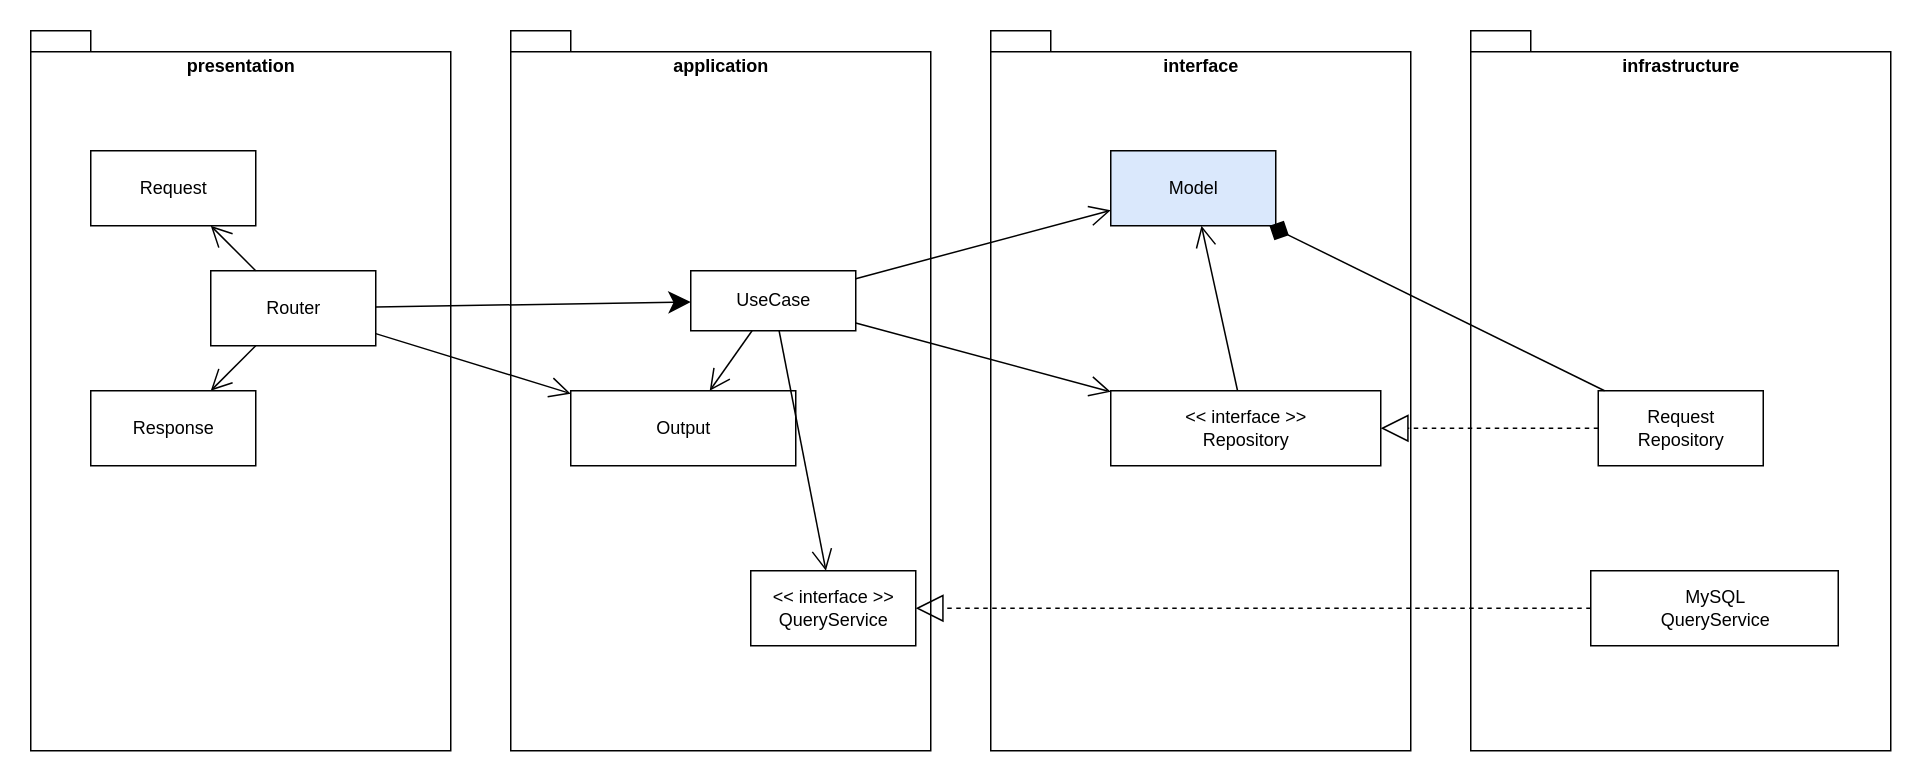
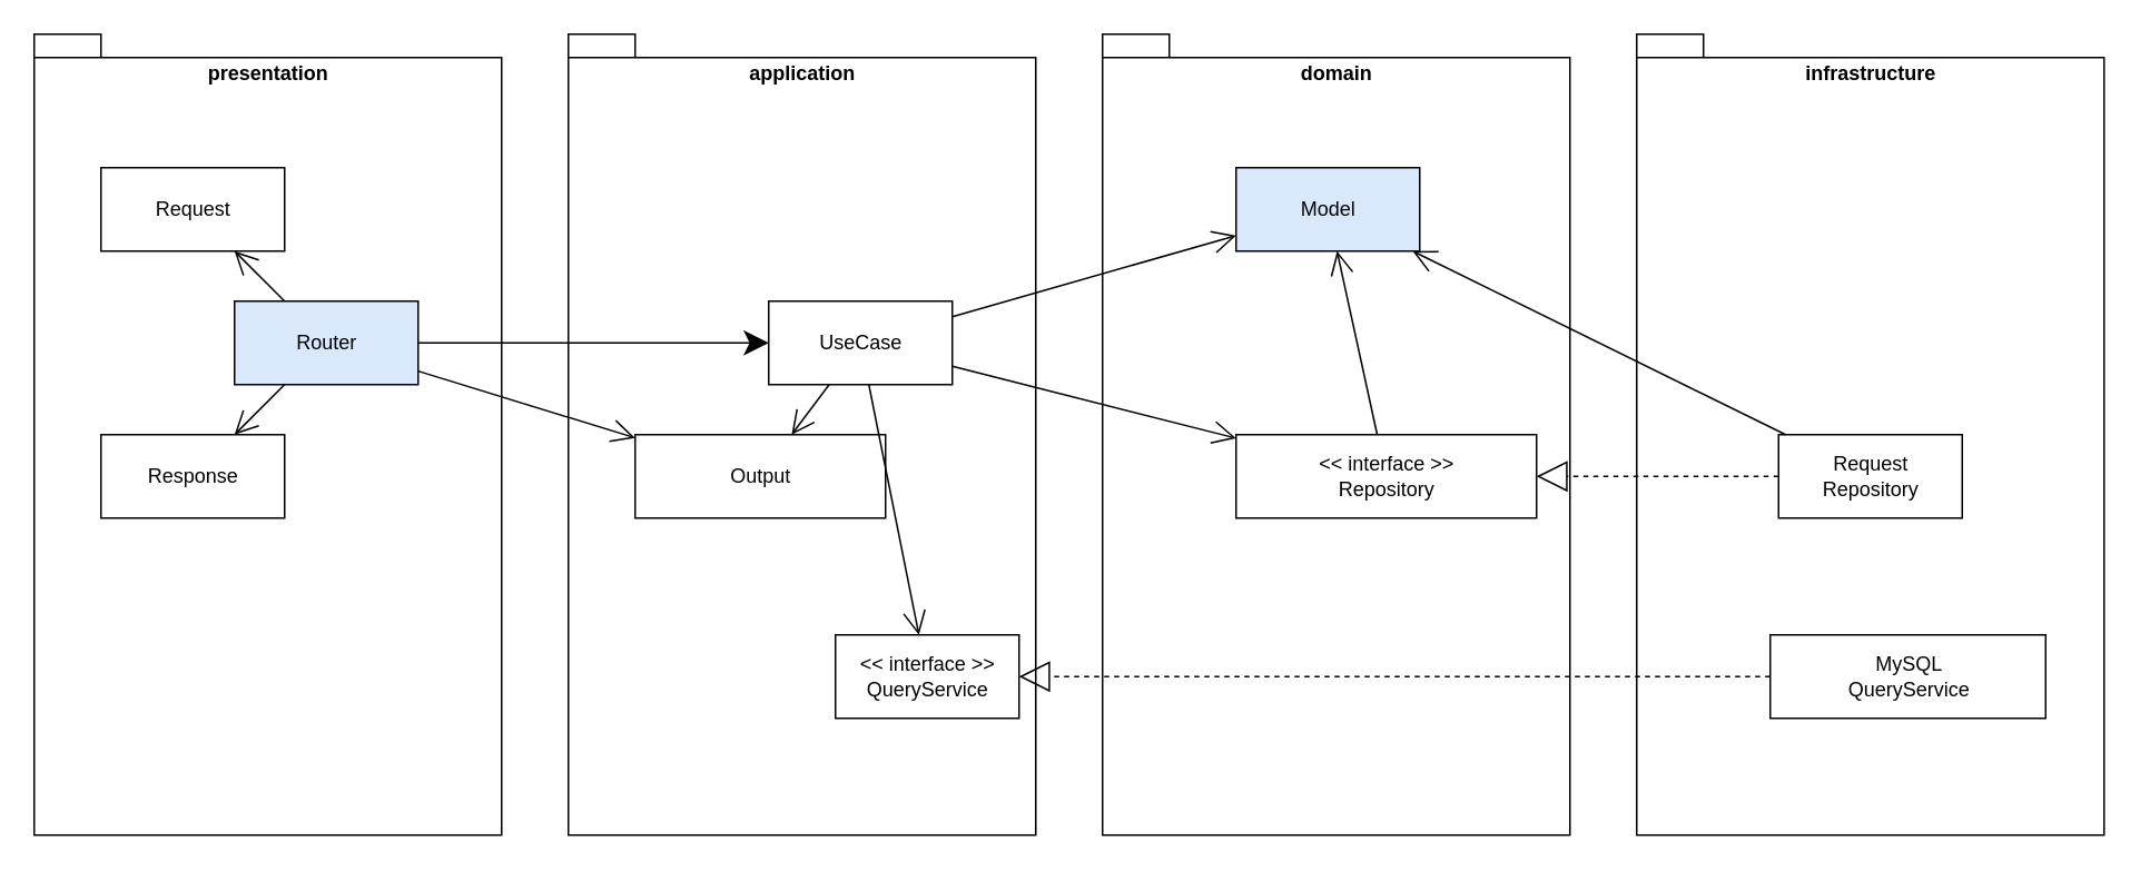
  <mxCell id="0" />
  <mxCell id="1" parent="0" />
- <mxCell id="2" value="interface" style="shape=folder;fontStyle=1;spacingTop=10;tabWidth=40;tabHeight=14;tabPosition=left;html=1;verticalAlign=top;fillColor=none;" parent="1" vertex="1"><mxGeometry x="660" y="20" width="280" height="480" as="geometry" /></mxCell>
+ <mxCell id="2" value="domain" style="shape=folder;fontStyle=1;spacingTop=10;tabWidth=40;tabHeight=14;tabPosition=left;html=1;verticalAlign=top;fillColor=none;" parent="1" vertex="1"><mxGeometry x="660" y="20" width="280" height="480" as="geometry" /></mxCell>
  <mxCell id="3" value="presentation" style="shape=folder;fontStyle=1;spacingTop=10;tabWidth=40;tabHeight=14;tabPosition=left;html=1;verticalAlign=top;fillColor=none;" parent="1" vertex="1"><mxGeometry x="20" y="20" width="280" height="480" as="geometry" /></mxCell>
  <mxCell id="4" value="application" style="shape=folder;fontStyle=1;spacingTop=10;tabWidth=40;tabHeight=14;tabPosition=left;html=1;verticalAlign=top;fillColor=none;" parent="1" vertex="1"><mxGeometry x="340" y="20" width="280" height="480" as="geometry" /></mxCell>
  <mxCell id="5" value="infrastructure" style="shape=folder;fontStyle=1;spacingTop=10;tabWidth=40;tabHeight=14;tabPosition=left;html=1;verticalAlign=top;fillColor=none;" parent="1" vertex="1"><mxGeometry x="980" y="20" width="280" height="480" as="geometry" /></mxCell>
- <mxCell id="6" value="Router" style="html=1;" parent="1" vertex="1"><mxGeometry x="140" y="180" width="110" height="50" as="geometry" /></mxCell>
+ <mxCell id="6" value="Router" style="html=1;fillColor=#dae8fc;" parent="1" vertex="1"><mxGeometry x="140" y="180" width="110" height="50" as="geometry" /></mxCell>
  <mxCell id="7" value="Request" style="html=1;" parent="1" vertex="1"><mxGeometry x="60" y="100" width="110" height="50" as="geometry" /></mxCell>
  <mxCell id="8" value="Response" style="html=1;" parent="1" vertex="1"><mxGeometry x="60" y="260" width="110" height="50" as="geometry" /></mxCell>
- <mxCell id="9" value="UseCase" style="html=1;" parent="1" vertex="1"><mxGeometry x="460" y="180" width="110" height="40" as="geometry" /></mxCell>
+ <mxCell id="9" value="UseCase" style="html=1;" parent="1" vertex="1"><mxGeometry x="460" y="180" width="110" height="50" as="geometry" /></mxCell>
  <mxCell id="10" value="Output" style="html=1;" parent="1" vertex="1"><mxGeometry x="380" y="260" width="150" height="50" as="geometry" /></mxCell>
  <mxCell id="11" value="" style="endArrow=open;endFill=1;endSize=12;html=1;" parent="1" source="6" target="7" edge="1"><mxGeometry width="160" relative="1" as="geometry"><mxPoint x="360" y="280" as="sourcePoint" /><mxPoint x="520" y="280" as="targetPoint" /></mxGeometry></mxCell>
  <mxCell id="12" value="" style="endArrow=open;endFill=1;endSize=12;html=1;" parent="1" source="6" target="8" edge="1"><mxGeometry width="160" relative="1" as="geometry"><mxPoint x="165.556" y="200" as="sourcePoint" /><mxPoint x="134.444" y="160" as="targetPoint" /></mxGeometry></mxCell>
  <mxCell id="13" value="" style="endArrow=classic;endFill=1;endSize=12;html=1;" parent="1" source="6" target="9" edge="1"><mxGeometry width="160" relative="1" as="geometry"><mxPoint x="166.818" y="250" as="sourcePoint" /><mxPoint x="123.182" y="310" as="targetPoint" /></mxGeometry></mxCell>
  <mxCell id="14" value="" style="endArrow=open;endFill=1;endSize=12;html=1;" parent="1" source="6" target="10" edge="1"><mxGeometry width="160" relative="1" as="geometry"><mxPoint x="240" y="223.382" as="sourcePoint" /><mxPoint x="470" y="216.618" as="targetPoint" /></mxGeometry></mxCell>
  <mxCell id="15" value="" style="endArrow=open;endFill=1;endSize=12;html=1;" parent="1" source="9" target="10" edge="1"><mxGeometry width="160" relative="1" as="geometry"><mxPoint x="240" y="247.917" as="sourcePoint" /><mxPoint x="370" y="302.083" as="targetPoint" /></mxGeometry></mxCell>
  <mxCell id="16" value="" style="endArrow=open;endFill=1;endSize=12;html=1;" parent="1" source="9" target="20" edge="1"><mxGeometry width="160" relative="1" as="geometry"><mxPoint x="580" y="237.407" as="sourcePoint" /><mxPoint x="740" y="302.593" as="targetPoint" /></mxGeometry></mxCell>
  <mxCell id="17" value="Model" style="html=1;fillColor=#dae8fc;" parent="1" vertex="1"><mxGeometry x="740" y="100" width="110" height="50" as="geometry" /></mxCell>
  <mxCell id="18" value="" style="endArrow=open;endFill=1;endSize=12;html=1;" parent="1" source="9" target="17" edge="1"><mxGeometry width="160" relative="1" as="geometry"><mxPoint x="580" y="222.857" as="sourcePoint" /><mxPoint x="1030" y="287.143" as="targetPoint" /></mxGeometry></mxCell>
  <mxCell id="19" value="Request&lt;br&gt;Repository" style="html=1;" parent="1" vertex="1"><mxGeometry x="1065" y="260" width="110" height="50" as="geometry" /></mxCell>
  <mxCell id="20" value="&amp;lt;&amp;lt; interface &amp;gt;&amp;gt;&lt;br&gt;Repository" style="html=1;" parent="1" vertex="1"><mxGeometry x="740" y="260" width="180" height="50" as="geometry" /></mxCell>
  <mxCell id="21" value="" style="endArrow=open;endFill=1;endSize=12;html=1;" parent="1" source="20" target="17" edge="1"><mxGeometry width="160" relative="1" as="geometry"><mxPoint x="1030" y="135" as="sourcePoint" /><mxPoint x="860" y="135" as="targetPoint" /></mxGeometry></mxCell>
  <mxCell id="22" value="" style="endArrow=block;endSize=16;endFill=0;html=1;dashed=1;" parent="1" source="19" target="20" edge="1"><mxGeometry width="160" relative="1" as="geometry"><mxPoint x="730" y="180" as="sourcePoint" /><mxPoint x="890" y="180" as="targetPoint" /></mxGeometry></mxCell>
- <mxCell id="23" value="" style="endArrow=diamond;endFill=1;endSize=12;html=1;" parent="1" source="19" target="17" edge="1"><mxGeometry width="160" relative="1" as="geometry"><mxPoint x="805" y="270" as="sourcePoint" /><mxPoint x="805" y="160" as="targetPoint" /></mxGeometry></mxCell>
+ <mxCell id="23" value="" style="endArrow=open;endFill=1;endSize=12;html=1;" parent="1" source="19" target="17" edge="1"><mxGeometry width="160" relative="1" as="geometry"><mxPoint x="805" y="270" as="sourcePoint" /><mxPoint x="805" y="160" as="targetPoint" /></mxGeometry></mxCell>
  <mxCell id="24" value="MySQL&lt;br&gt;QueryService" style="html=1;" vertex="1" parent="1"><mxGeometry x="1060" y="380" width="165" height="50" as="geometry" /></mxCell>
  <mxCell id="25" value="&amp;lt;&amp;lt; interface &amp;gt;&amp;gt;&lt;br&gt;QueryService" style="html=1;" vertex="1" parent="1"><mxGeometry x="500" y="380" width="110" height="50" as="geometry" /></mxCell>
  <mxCell id="26" value="" style="endArrow=block;endSize=16;endFill=0;html=1;dashed=1;" edge="1" parent="1" source="24" target="25"><mxGeometry width="160" relative="1" as="geometry"><mxPoint x="480" y="-10" as="sourcePoint" /><mxPoint x="640" y="-10" as="targetPoint" /></mxGeometry></mxCell>
  <mxCell id="27" value="" style="endArrow=open;endFill=1;endSize=12;html=1;" edge="1" parent="1" source="9" target="25"><mxGeometry width="160" relative="1" as="geometry"><mxPoint x="500" y="240" as="sourcePoint" /><mxPoint x="470" y="270" as="targetPoint" /></mxGeometry></mxCell>
